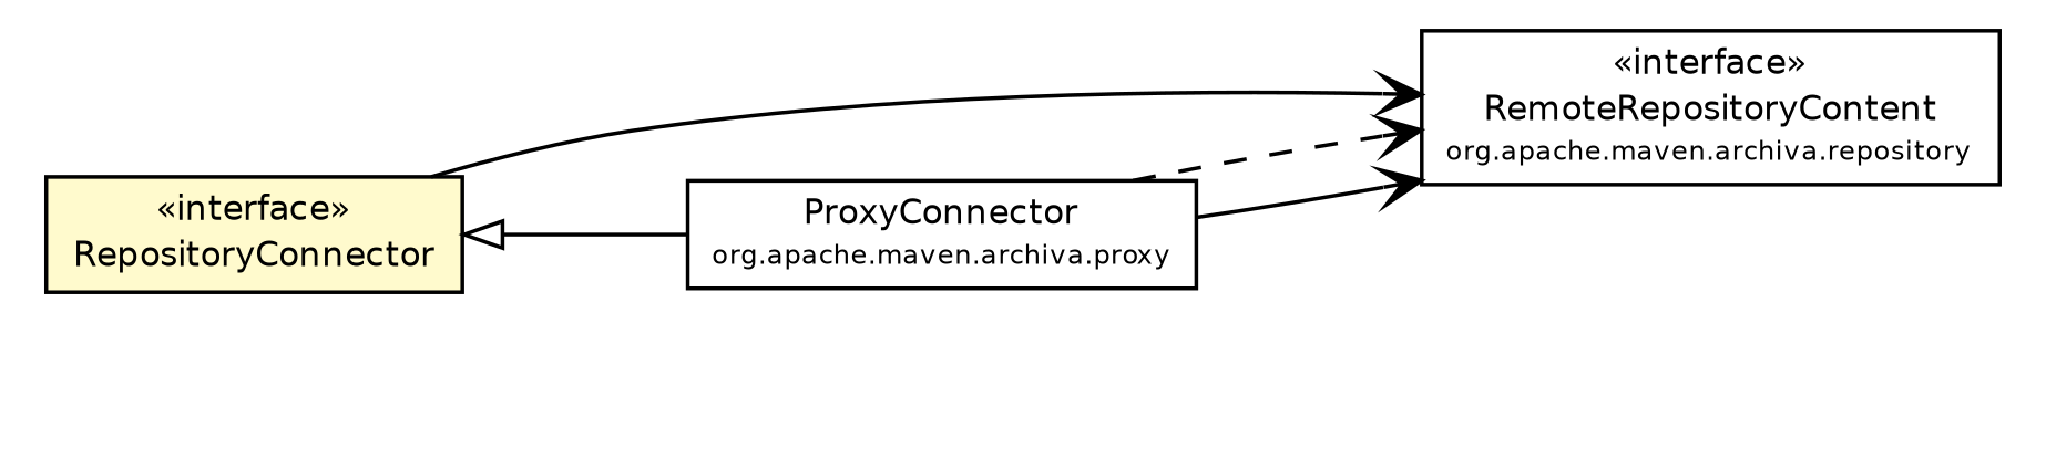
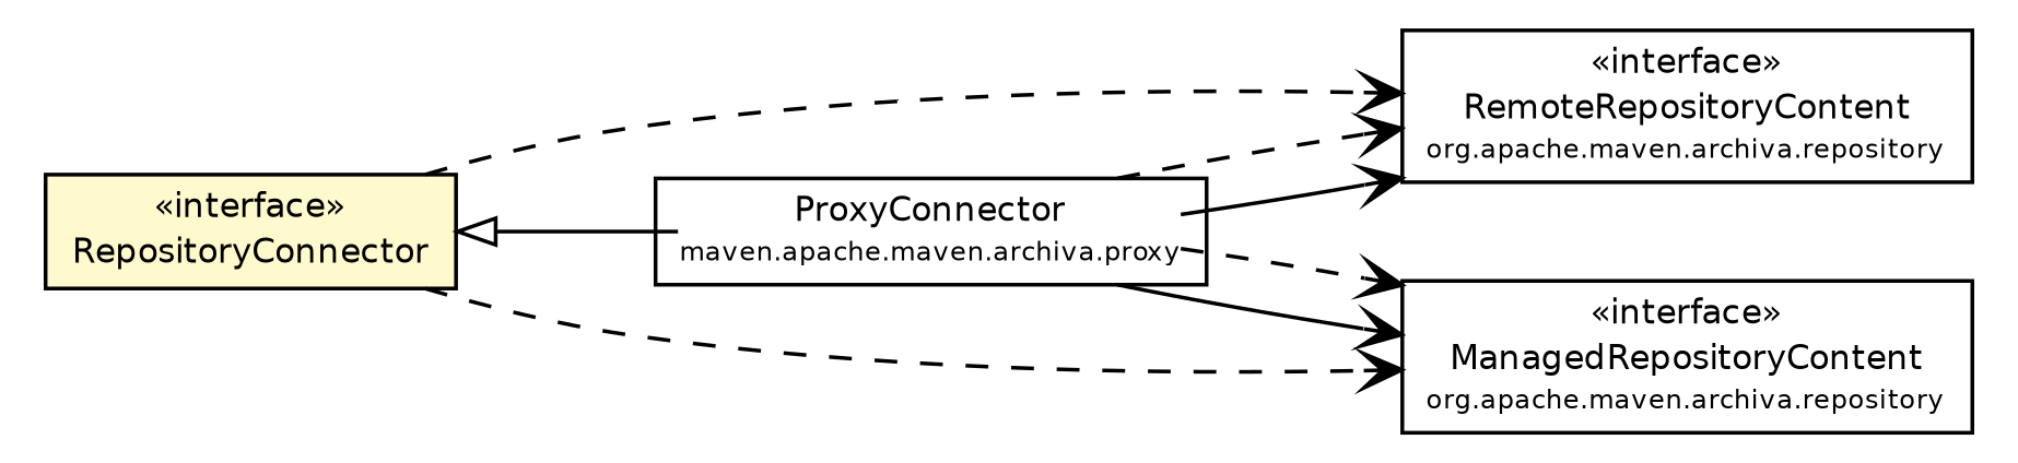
  digraph {
    rankdir=LR
    node [fontcolor=black fontname=Helvetica fontsize=9.0 shape=plaintext]
    edge [arrowhead=open color=black fontcolor=black fontname=Helvetica fontsize=10.0 headport=p labelfontname=Helvetica labelfontsize=10 style=dashed tailport=p]
    n1 [label=<<table border="0" cellborder="1" cellspacing="0" cellpadding="2" port="p" bgcolor="lemonChiffon" href="./RepositoryConnector.html"> 		<tr><td><table border="0" cellspacing="0" cellpadding="1"> 			<tr><td> &laquo;interface&raquo; </td></tr> 			<tr><td> RepositoryConnector </td></tr> 		</table></td></tr> 		</table>>]
    n2 [label=<<table border="0" cellborder="1" cellspacing="0" cellpadding="2" port="p" href="../RemoteRepositoryContent.html"> 		<tr><td><table border="0" cellspacing="0" cellpadding="1"> 			<tr><td> &laquo;interface&raquo; </td></tr> 			<tr><td> RemoteRepositoryContent </td></tr> 			<tr><td><font point-size="7.0"> org.apache.maven.archiva.repository </font></td></tr> 		</table></td></tr> 		</table>>]
-   n4 [label=<<table border="0" cellborder="1" cellspacing="0" cellpadding="2" port="p" href="../../proxy/ProxyConnector.html"> 		<tr><td><table border="0" cellspacing="0" cellpadding="1"> 			<tr><td> ProxyConnector </td></tr> 			<tr><td><font point-size="7.0"> org.apache.maven.archiva.proxy </font></td></tr> 		</table></td></tr> 		</table>>]
-   n1 -> n2 [style=solid]
+   n3 [label=<<table border="0" cellborder="1" cellspacing="0" cellpadding="2" port="p" href="../ManagedRepositoryContent.html"> 		<tr><td><table border="0" cellspacing="0" cellpadding="1"> 			<tr><td> &laquo;interface&raquo; </td></tr> 			<tr><td> ManagedRepositoryContent </td></tr> 			<tr><td><font point-size="7.0"> org.apache.maven.archiva.repository </font></td></tr> 		</table></td></tr> 		</table>>]
+   n4 [label=<<table border="0" cellborder="1" cellspacing="0" cellpadding="2" port="p" href="../../proxy/ProxyConnector.html"> 		<tr><td><table border="0" cellspacing="0" cellpadding="1"> 			<tr><td> ProxyConnector </td></tr> 			<tr><td><font point-size="7.0"> maven.apache.maven.archiva.proxy </font></td></tr> 		</table></td></tr> 		</table>>]
+   n1 -> n2
+   n1 -> n3
    n1 -> n4 [arrowtail=empty dir=back fontsize=10 style=solid arrowhead="" color="" fontcolor=""]
    n4 -> n2 [style=""]
    n4 -> n2
+   n4 -> n3 [style=""]
+   n4 -> n3
  }
